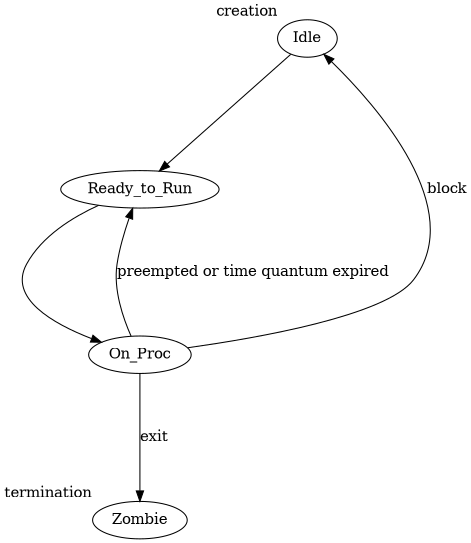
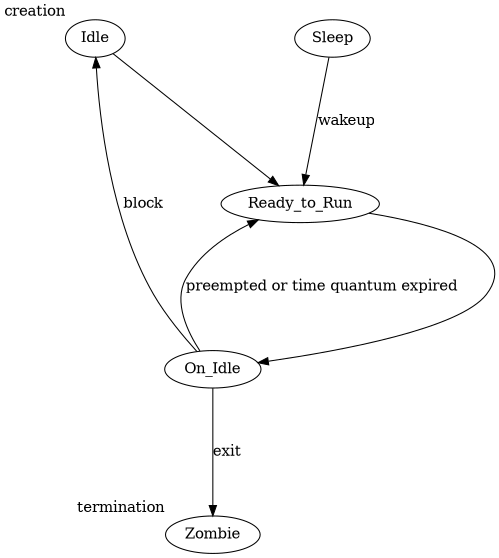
  digraph {
    nodesep=1.5
    ranksep=1.5
    Idle [xlabel=creation]
    Ready_to_Run
-   On_Proc
+   On_Proc [label=On_Idle]
    Zombie [xlabel=termination]
+   Sleep
    Idle -> Ready_to_Run
    Ready_to_Run -> On_Proc
    On_Proc -> Idle [label=block]
    On_Proc -> Ready_to_Run [label="preempted or time quantum expired"]
    On_Proc -> Zombie [label=exit]
+   Sleep -> Ready_to_Run [label=wakeup]
  }
